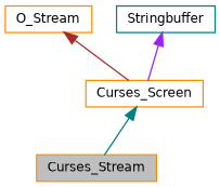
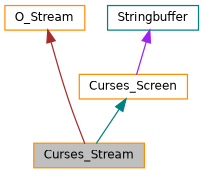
  digraph {
    node [color=darkorange fontname=Helvetica fontsize=10 shape=record]
    edge [dir=back fontname=Helvetica fontsize=10 labelfontname=Helvetica labelfontsize=10 style=solid]
    n1 [fillcolor=grey75 fontcolor=black height=0.2 label=Curses_Stream style=filled width=0.4]
    n2 [height=0.2 label=O_Stream width=0.4]
    n3 [color=teal height=0.2 label=Stringbuffer width=0.4]
    n4 [height=0.2 label=Curses_Screen width=0.4]
-   n2 -> n4 [color=brown]
+   n2 -> n1 [color=brown]
    n3 -> n4 [color=purple]
    n4 -> n1 [color=teal]
  }
